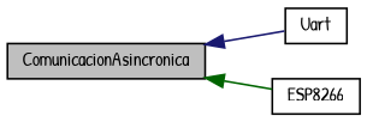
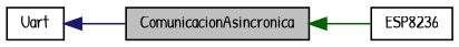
  digraph {
    fontname="Patrick Hand"
    rankdir=LR
    node [color=black fillcolor=white fontname="Patrick Hand" fontsize=10 shape=record style=filled]
    edge [dir=back fontname="Patrick Hand" fontsize=10 labelfontname=Helvetica labelfontsize=10 style=solid]
    n1 [fillcolor=grey75 fontcolor=black height=0.2 label=ComunicacionAsincronica width=0.4]
    n2 [height=0.2 label=Uart width=0.4]
-   n3 [height=0.2 label=ESP8266 width=0.4]
-   n1 -> n2 [color=midnightblue]
+   n3 [height=0.2 label=ESP8236 width=0.4]
+   n2 -> n1 [color=midnightblue]
    n1 -> n3 [color=darkgreen]
  }
